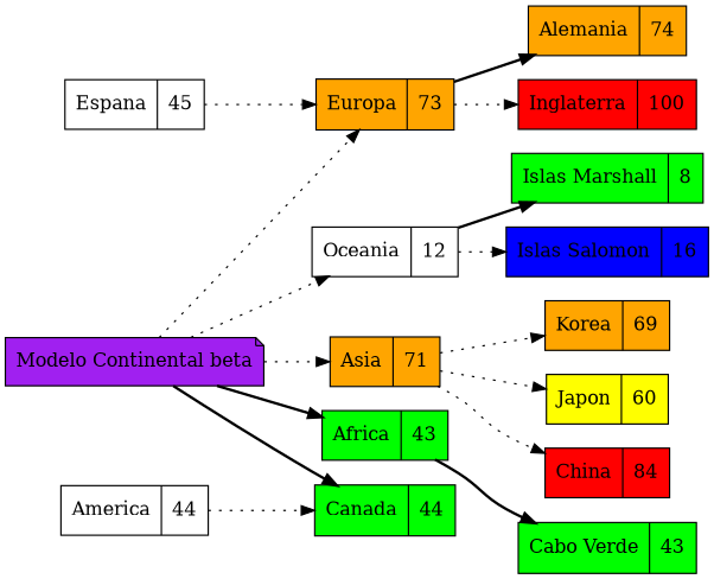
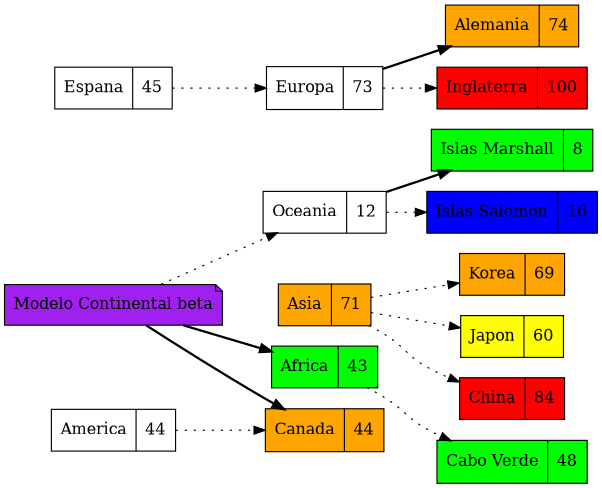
  digraph {
    rankdir=LR
    node [fillcolor=orange shape=record style=filled]
    edge [style=dotted]
    "Modelo Continental beta" [Label="{Modelo Continental beta}" fillcolor=purple shape=note]
    n2 [label="{Asia|71}"]
-   n3 [label="{Europa|73}"]
+   n3 [fillcolor=white label="{Europa|73}"]
    n4 [fillcolor=white label="{Oceania|12}"]
    n5 [fillcolor=green label="{Africa|43}"]
-   n6 [fillcolor=green label="{Canada|44}"]
+   n6 [label="{Canada|44}"]
    n7 [fillcolor=yellow label="{Japon|60}"]
    n8 [fillcolor=red label="{China|84}"]
    n9 [label="{Korea|69}"]
    n10 [fillcolor=white label="{America|44}"]
    n11 [label="{Alemania|74}"]
    n12 [fillcolor=red label="{Inglaterra|100}"]
    n13 [fillcolor=green label="{Islas Marshall|8}"]
    n14 [fillcolor=blue label="{Islas Salomon|16}"]
-   n15 [fillcolor=green label="{Cabo Verde|43}"]
+   n15 [fillcolor=green label="{Cabo Verde|48}"]
    n16 [fillcolor=white label="{Espana|45}"]
-   "Modelo Continental beta" -> n2
-   "Modelo Continental beta" -> n3
    "Modelo Continental beta" -> n4
    "Modelo Continental beta" -> n5 [style=bold]
    "Modelo Continental beta" -> n6 [style=bold]
    n2 -> n7
    n2 -> n8
    n2 -> n9
    n3 -> n11 [style=bold]
    n3 -> n12
    n4 -> n13 [style=bold]
    n4 -> n14
-   n5 -> n15 [style=bold]
+   n5 -> n15
    n10 -> n6
    n16 -> n3
  }
